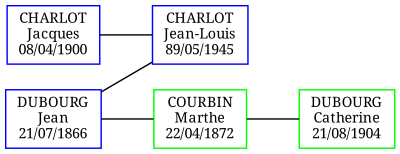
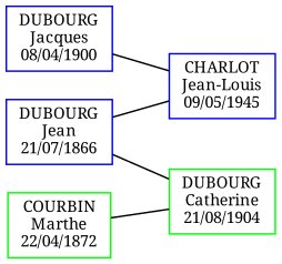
  digraph {
    fontname="Noto Serif"
    rankdir=LR
    node [color=blue fontname="Noto Serif" fontsize=10 shape=box]
    edge [dir=none fontname="Noto Serif"]
-   n1 [label="CHARLOT\nJean-Louis\n89/05/1945"]
-   n2 [label="CHARLOT\nJacques\n08/04/1900"]
+   n1 [label="CHARLOT\nJean-Louis\n09/05/1945"]
+   n2 [label="DUBOURG\nJacques\n08/04/1900"]
    n3 [color=green label="DUBOURG\nCatherine\n21/08/1904"]
    n4 [label="DUBOURG\nJean\n21/07/1866"]
    n5 [color=green label="COURBIN\nMarthe\n22/04/1872"]
    n2 -> n1
    n4 -> n1
-   n4 -> n5
+   n4 -> n3
    n5 -> n3
  }
